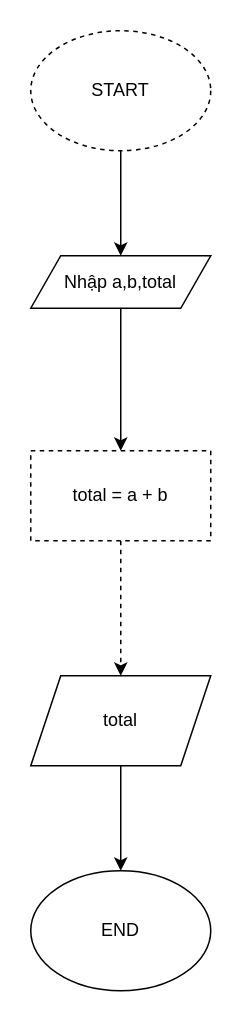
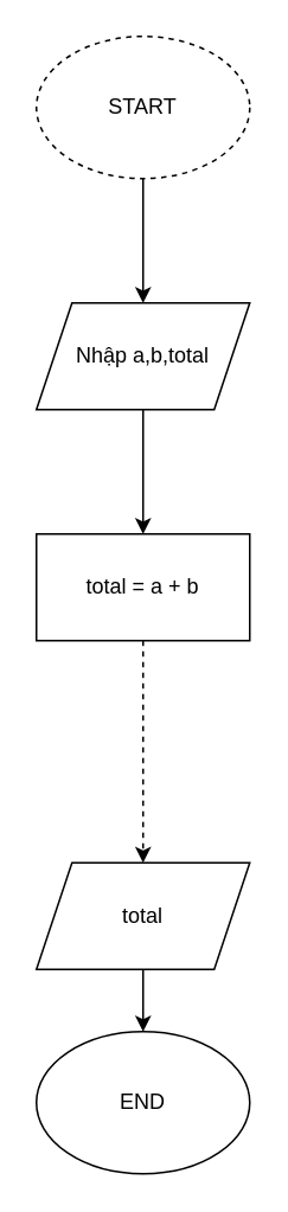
  <mxCell id="0" />
  <mxCell id="1" parent="0" />
  <mxCell id="2" value="" style="edgeStyle=orthogonalEdgeStyle;rounded=0;orthogonalLoop=1;jettySize=auto;html=1;" edge="1" parent="1" source="3" target="5"><mxGeometry relative="1" as="geometry" /></mxCell>
  <mxCell id="3" value="START" style="ellipse;whiteSpace=wrap;html=1;dashed=1;" vertex="1" parent="1"><mxGeometry x="20" y="20" width="120" height="80" as="geometry" /></mxCell>
  <mxCell id="4" value="" style="edgeStyle=orthogonalEdgeStyle;rounded=0;orthogonalLoop=1;jettySize=auto;html=1;" edge="1" parent="1" source="5" target="7"><mxGeometry relative="1" as="geometry" /></mxCell>
- <mxCell id="5" value="Nhập a,b,total" style="shape=parallelogram;perimeter=parallelogramPerimeter;whiteSpace=wrap;html=1;fixedSize=1;" vertex="1" parent="1"><mxGeometry x="20" y="170" width="120" height="35" as="geometry" /></mxCell>
+ <mxCell id="5" value="Nhập a,b,total" style="shape=parallelogram;perimeter=parallelogramPerimeter;whiteSpace=wrap;html=1;fixedSize=1;" vertex="1" parent="1"><mxGeometry x="20" y="170" width="120" height="60" as="geometry" /></mxCell>
  <mxCell id="6" value="" style="edgeStyle=orthogonalEdgeStyle;rounded=0;orthogonalLoop=1;jettySize=auto;html=1;dashed=1;" edge="1" parent="1" source="7" target="9"><mxGeometry relative="1" as="geometry" /></mxCell>
- <mxCell id="7" value="total = a + b" style="rounded=0;whiteSpace=wrap;html=1;dashed=1;" vertex="1" parent="1"><mxGeometry x="20" y="300" width="120" height="60" as="geometry" /></mxCell>
+ <mxCell id="7" value="total = a + b" style="rounded=0;whiteSpace=wrap;html=1;" vertex="1" parent="1"><mxGeometry x="20" y="300" width="120" height="60" as="geometry" /></mxCell>
  <mxCell id="8" value="" style="edgeStyle=orthogonalEdgeStyle;rounded=0;orthogonalLoop=1;jettySize=auto;html=1;" edge="1" parent="1" source="9"><mxGeometry relative="1" as="geometry"><mxPoint x="80" y="580" as="targetPoint" /></mxGeometry></mxCell>
- <mxCell id="9" value="total" style="shape=parallelogram;perimeter=parallelogramPerimeter;whiteSpace=wrap;html=1;fixedSize=1;" vertex="1" parent="1"><mxGeometry x="20" y="450" width="120" height="60" as="geometry" /></mxCell>
+ <mxCell id="9" value="total" style="shape=parallelogram;perimeter=parallelogramPerimeter;whiteSpace=wrap;html=1;fixedSize=1;" vertex="1" parent="1"><mxGeometry x="20" y="485" width="120" height="60" as="geometry" /></mxCell>
  <mxCell id="10" value="END" style="ellipse;whiteSpace=wrap;html=1;" vertex="1" parent="1"><mxGeometry x="20" y="580" width="120" height="80" as="geometry" /></mxCell>
